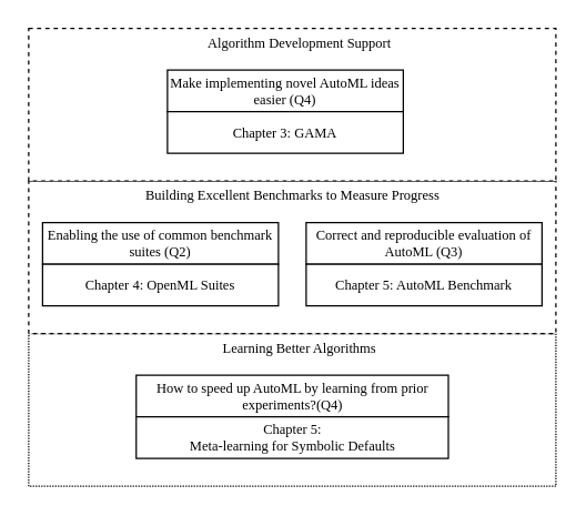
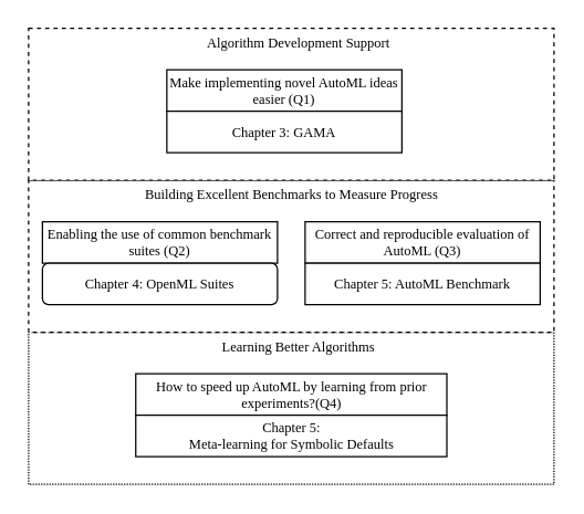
  <mxCell id="0" />
  <mxCell id="1" parent="0" />
  <mxCell id="2" value="" style="rounded=0;whiteSpace=wrap;html=1;dashed=1;dashPattern=1 1;fontFamily=Verdana;fontSize=10;" parent="1" vertex="1"><mxGeometry x="20" y="240" width="380" height="110" as="geometry" /></mxCell>
  <mxCell id="3" value="" style="rounded=0;whiteSpace=wrap;html=1;dashed=1;fontFamily=Verdana;fontSize=10;" parent="1" vertex="1"><mxGeometry x="20" y="130" width="380" height="110" as="geometry" /></mxCell>
  <mxCell id="4" value="" style="rounded=0;whiteSpace=wrap;html=1;dashed=1;fontFamily=Verdana;fontSize=10;" parent="1" vertex="1"><mxGeometry x="20" width="380" height="110" as="geometry" y="20" /></mxCell>
- <mxCell id="5" value="Make implementing novel AutoML ideas easier (Q4) " style="rounded=0;whiteSpace=wrap;html=1;fontFamily=Verdana;fontSize=10;" parent="1" vertex="1"><mxGeometry x="120" y="50" width="170" height="30" as="geometry" /></mxCell>
+ <mxCell id="5" value="Make implementing novel AutoML ideas easier (Q1) " style="rounded=0;whiteSpace=wrap;html=1;fontFamily=Verdana;fontSize=10;" parent="1" vertex="1"><mxGeometry x="120" y="50" width="170" height="30" as="geometry" /></mxCell>
  <mxCell id="6" value="Chapter 3: GAMA" style="rounded=0;whiteSpace=wrap;html=1;fontFamily=Verdana;fontSize=10;" parent="1" vertex="1"><mxGeometry x="120" y="80" width="170" height="30" as="geometry" /></mxCell>
  <mxCell id="7" value="Enabling the use of common benchmark suites (Q2)" style="rounded=0;whiteSpace=wrap;html=1;fontFamily=Verdana;fontSize=10;" parent="1" vertex="1"><mxGeometry x="30" y="160" width="170" height="30" as="geometry" /></mxCell>
- <mxCell id="8" value="Chapter 4: OpenML Suites" style="rounded=0;whiteSpace=wrap;html=1;fontFamily=Verdana;fontSize=10;" parent="1" vertex="1"><mxGeometry x="30" y="190" width="170" height="30" as="geometry" /></mxCell>
+ <mxCell id="8" value="Chapter 4: OpenML Suites" style="whiteSpace=wrap;html=1;fontFamily=Verdana;fontSize=10;rounded=1;" parent="1" vertex="1"><mxGeometry x="30" y="190" width="170" height="30" as="geometry" /></mxCell>
  <mxCell id="9" value="Correct and reproducible evaluation of AutoML (Q3)" style="rounded=0;whiteSpace=wrap;html=1;fontFamily=Verdana;fontSize=10;" parent="1" vertex="1"><mxGeometry x="220" y="160" width="170" height="30" as="geometry" /></mxCell>
  <mxCell id="10" value="Chapter 5: AutoML Benchmark" style="rounded=0;whiteSpace=wrap;html=1;fontFamily=Verdana;fontSize=10;" parent="1" vertex="1"><mxGeometry x="220" y="190" width="170" height="30" as="geometry" /></mxCell>
  <mxCell id="11" value="Algorithm Development Support" style="text;html=1;align=center;verticalAlign=middle;resizable=0;points=[];autosize=1;strokeColor=none;fillColor=none;fontFamily=Verdana;fontSize=10;" parent="1" vertex="1"><mxGeometry x="120" width="190" height="20" as="geometry" y="20" /></mxCell>
  <mxCell id="12" value="How to speed up AutoML by learning from prior experiments?(Q4)" style="rounded=0;whiteSpace=wrap;html=1;fontFamily=Verdana;fontSize=10;" parent="1" vertex="1"><mxGeometry x="97.5" y="270" width="225" height="30" as="geometry" /></mxCell>
  <mxCell id="13" value="&lt;div style=&quot;font-size: 10px;&quot;&gt;Chapter 5: &lt;br style=&quot;font-size: 10px;&quot;&gt;&lt;/div&gt;&lt;div style=&quot;font-size: 10px;&quot;&gt;Meta-learning for Symbolic Defaults&lt;/div&gt;" style="rounded=0;whiteSpace=wrap;html=1;fontFamily=Verdana;fontSize=10;" parent="1" vertex="1"><mxGeometry x="97.5" y="300" width="225" height="30" as="geometry" /></mxCell>
  <mxCell id="14" value="Building Excellent Benchmarks to Measure Progress" style="text;html=1;align=center;verticalAlign=middle;resizable=0;points=[];autosize=1;strokeColor=none;fillColor=none;fontFamily=Verdana;fontSize=10;" parent="1" vertex="1"><mxGeometry x="60" y="130" width="300" height="20" as="geometry" /></mxCell>
  <mxCell id="15" value="Learning Better Algorithms" style="text;html=1;align=center;verticalAlign=middle;resizable=0;points=[];autosize=1;strokeColor=none;fillColor=none;fontFamily=Verdana;fontSize=10;" parent="1" vertex="1"><mxGeometry x="135" y="240" width="160" height="20" as="geometry" /></mxCell>
